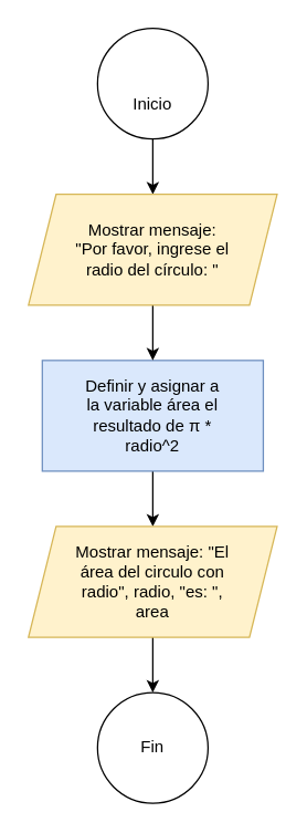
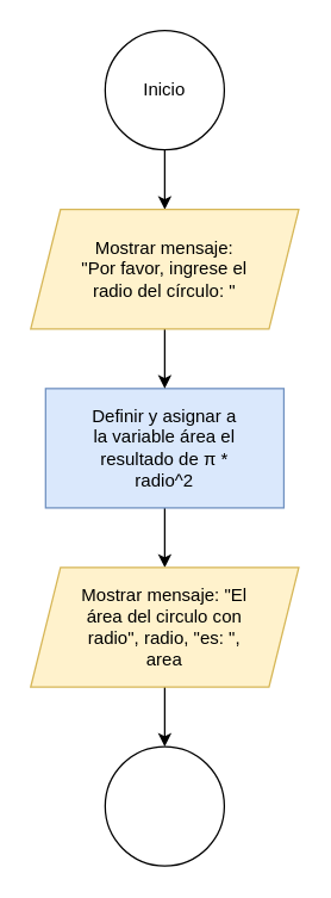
  <mxCell id="0" />
  <mxCell id="1" parent="0" />
  <mxCell id="2" style="edgeStyle=orthogonalEdgeStyle;rounded=0;orthogonalLoop=1;jettySize=auto;html=1;exitX=0.5;exitY=1;exitDx=0;exitDy=0;entryX=0.5;entryY=0;entryDx=0;entryDy=0;" edge="1" parent="1" source="3" target="12"><mxGeometry relative="1" as="geometry" /></mxCell>
  <mxCell id="3" value="" style="rounded=0;whiteSpace=wrap;html=1;fillColor=#dae8fc;strokeColor=#6c8ebf;" vertex="1" parent="1"><mxGeometry x="30" y="260" width="160" height="80" as="geometry" /></mxCell>
  <mxCell id="4" style="edgeStyle=orthogonalEdgeStyle;rounded=0;orthogonalLoop=1;jettySize=auto;html=1;exitX=0.5;exitY=1;exitDx=0;exitDy=0;entryX=0.5;entryY=0;entryDx=0;entryDy=0;" edge="1" parent="1" source="5" target="8"><mxGeometry relative="1" as="geometry" /></mxCell>
  <mxCell id="5" value="" style="ellipse;whiteSpace=wrap;html=1;aspect=fixed;" vertex="1" parent="1"><mxGeometry x="70" y="20" width="80" height="80" as="geometry" /></mxCell>
- <mxCell id="6" value="Inicio" style="text;html=1;strokeColor=none;fillColor=none;align=center;verticalAlign=middle;whiteSpace=wrap;rounded=0;" vertex="1" parent="1"><mxGeometry x="80" y="60" width="60" height="30" as="geometry" /></mxCell>
+ <mxCell id="6" value="Inicio" style="text;html=1;strokeColor=none;fillColor=none;align=center;verticalAlign=middle;whiteSpace=wrap;rounded=0;" vertex="1" parent="1"><mxGeometry x="80" y="45" width="60" height="30" as="geometry" /></mxCell>
  <mxCell id="7" style="edgeStyle=orthogonalEdgeStyle;rounded=0;orthogonalLoop=1;jettySize=auto;html=1;exitX=0.5;exitY=1;exitDx=0;exitDy=0;entryX=0.5;entryY=0;entryDx=0;entryDy=0;" edge="1" parent="1" source="8" target="3"><mxGeometry relative="1" as="geometry" /></mxCell>
  <mxCell id="8" value="" style="shape=parallelogram;perimeter=parallelogramPerimeter;whiteSpace=wrap;html=1;fixedSize=1;fillColor=#fff2cc;strokeColor=#d6b656;" vertex="1" parent="1"><mxGeometry x="20" y="140" width="180" height="80" as="geometry" /></mxCell>
  <mxCell id="9" value="Mostrar mensaje: &quot;Por favor, ingrese el radio del círculo: &quot;" style="text;html=1;strokeColor=none;fillColor=none;align=center;verticalAlign=middle;whiteSpace=wrap;rounded=0;" vertex="1" parent="1"><mxGeometry x="50" y="165" width="120" height="30" as="geometry" /></mxCell>
  <mxCell id="10" value="Definir y asignar a la variable área el resultado de π * radio^2" style="text;html=1;strokeColor=none;fillColor=none;align=center;verticalAlign=middle;whiteSpace=wrap;rounded=0;" vertex="1" parent="1"><mxGeometry x="60" y="285" width="100" height="30" as="geometry" /></mxCell>
  <mxCell id="11" style="edgeStyle=orthogonalEdgeStyle;rounded=0;orthogonalLoop=1;jettySize=auto;html=1;exitX=0.5;exitY=1;exitDx=0;exitDy=0;entryX=0.5;entryY=0;entryDx=0;entryDy=0;" edge="1" parent="1" source="12" target="14"><mxGeometry relative="1" as="geometry" /></mxCell>
  <mxCell id="12" value="" style="shape=parallelogram;perimeter=parallelogramPerimeter;whiteSpace=wrap;html=1;fixedSize=1;fillColor=#fff2cc;strokeColor=#d6b656;" vertex="1" parent="1"><mxGeometry x="20" y="380" width="180" height="80" as="geometry" /></mxCell>
  <mxCell id="13" value="Mostrar mensaje: &quot;El área del circulo con radio&quot;, radio, &quot;es: &quot;, area" style="text;html=1;strokeColor=none;fillColor=none;align=center;verticalAlign=middle;whiteSpace=wrap;rounded=0;" vertex="1" parent="1"><mxGeometry x="50" y="405" width="120" height="30" as="geometry" /></mxCell>
  <mxCell id="14" value="" style="ellipse;whiteSpace=wrap;html=1;aspect=fixed;" vertex="1" parent="1"><mxGeometry x="70" y="500" width="80" height="80" as="geometry" /></mxCell>
- <mxCell id="15" value="Fin" style="text;html=1;strokeColor=none;fillColor=none;align=center;verticalAlign=middle;whiteSpace=wrap;rounded=0;" vertex="1" parent="1"><mxGeometry x="80" y="525" width="60" height="30" as="geometry" /></mxCell>
